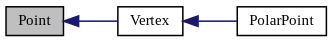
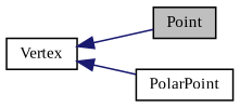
  digraph {
    fontname="Liberation Serif"
    rankdir=LR
    node [color=black fillcolor=white fontname="Liberation Serif" fontsize=10 shape=record style=filled]
    edge [color=midnightblue dir=back fontname="Liberation Serif" fontsize=10 labelfontname=Helvetica labelfontsize=10 style=solid]
    n1 [fillcolor=grey75 fontcolor=black height=0.2 label=Point width=0.4]
    n2 [height=0.2 label=Vertex width=0.4]
    n3 [height=0.2 label=PolarPoint width=0.4]
-   n1 -> n2
+   n2 -> n1
    n2 -> n3
  }
